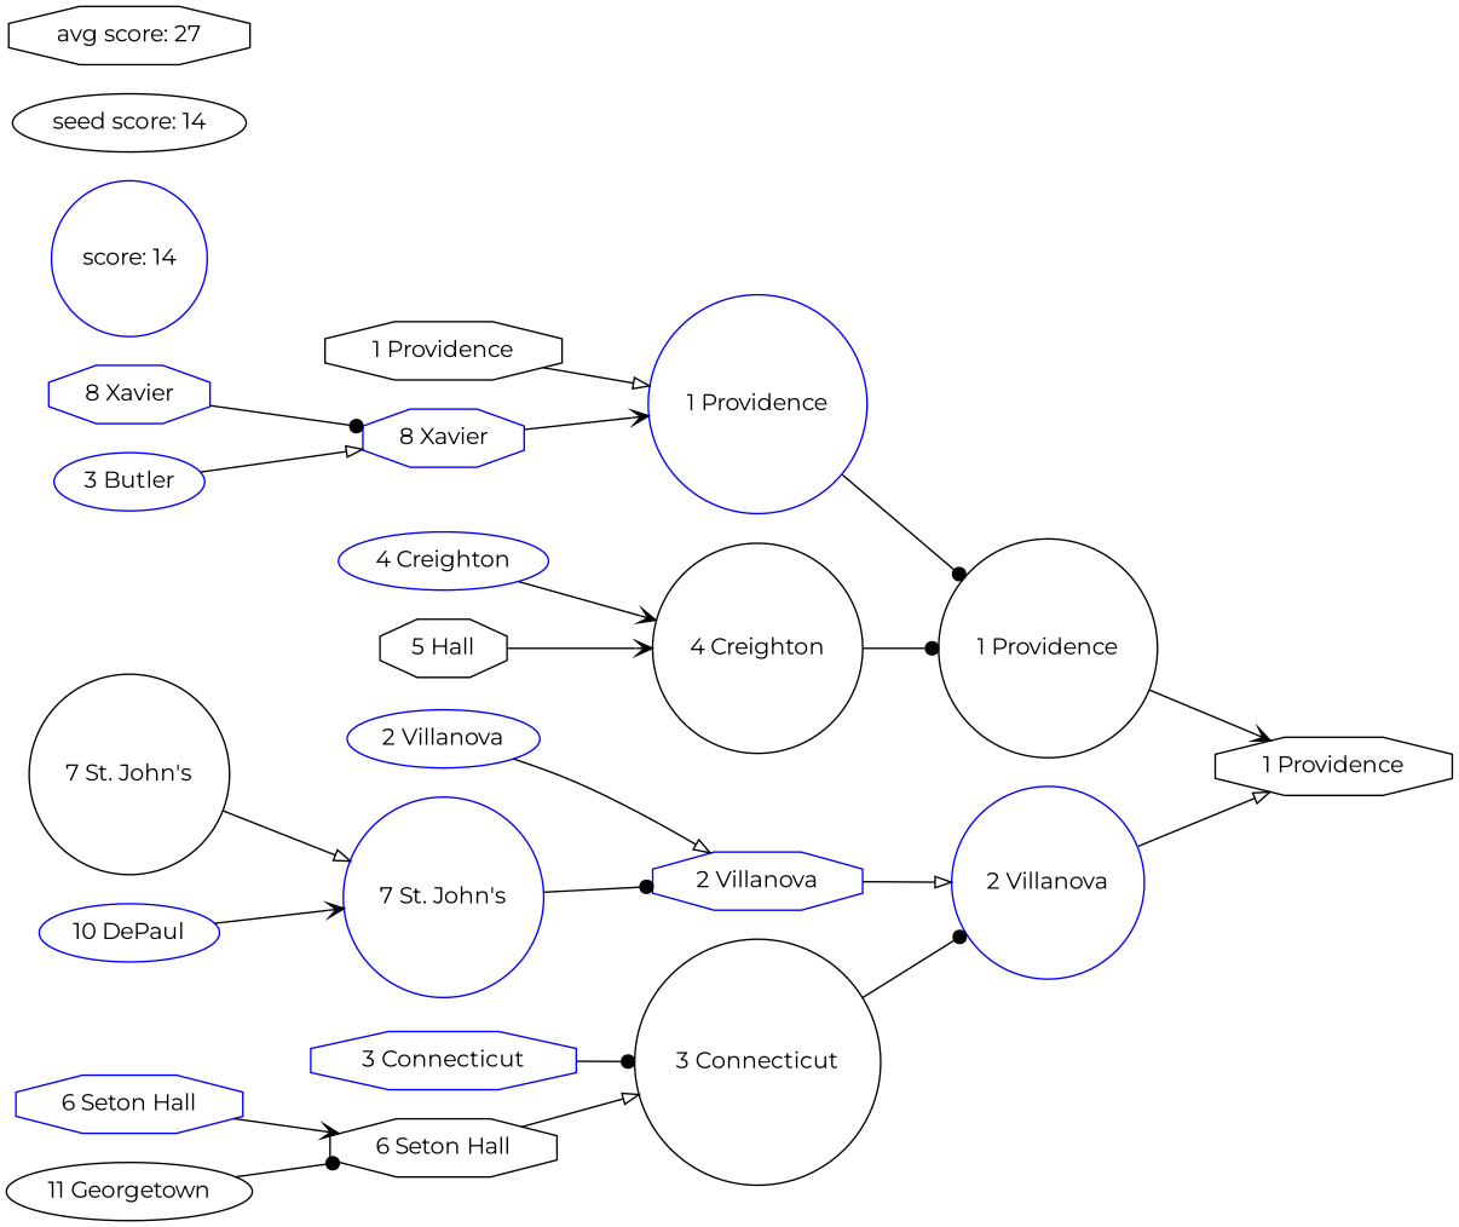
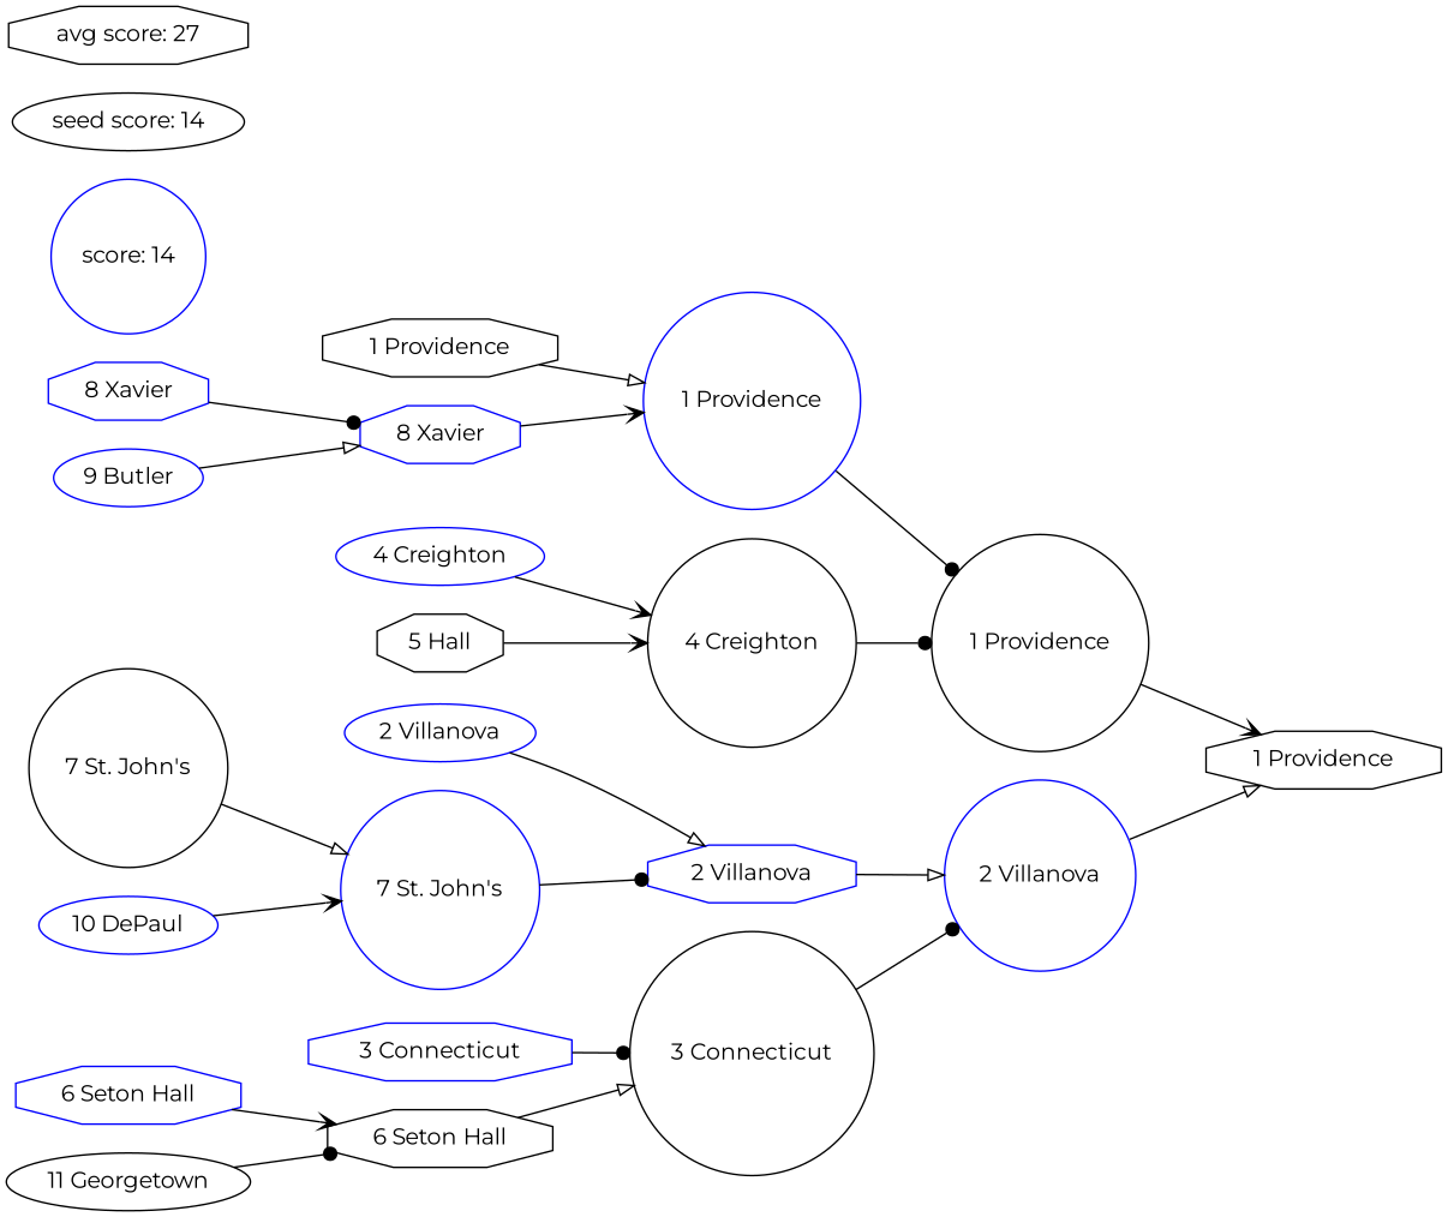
  digraph {
    fontname=Montserrat
    rankdir=LR
    node [color=blue fontname=Montserrat shape=octagon]
    edge [arrowhead=dot fontname=Montserrat]
    n1 [color=black label="1 Providence"]
    n2 [color=black label="1 Providence" shape=circle]
    n3 [label="1 Providence" shape=circle]
    n4 [color=black label="1 Providence"]
    n5 [label="8 Xavier"]
    n6 [label="8 Xavier"]
-   n7 [label="3 Butler" shape=ellipse]
+   n7 [label="9 Butler" shape=ellipse]
    n8 [color=black label="4 Creighton" shape=circle]
    n9 [label="4 Creighton" shape=ellipse]
    n10 [color=black label="5 Hall"]
    n11 [label="2 Villanova" shape=circle]
    n12 [label="2 Villanova"]
    n13 [label="2 Villanova" shape=ellipse]
    n14 [label="7 St. John's" shape=circle]
    n15 [color=black label="7 St. John's" shape=circle]
    n16 [label="10 DePaul" shape=ellipse]
    n17 [color=black label="3 Connecticut" shape=circle]
    n18 [label="3 Connecticut"]
    n19 [color=black label="6 Seton Hall"]
    n20 [label="6 Seton Hall"]
    n21 [color=black label="11 Georgetown" shape=ellipse]
    n22 [label="score: 14" shape=circle]
    n23 [color=black label="seed score: 14" shape=ellipse]
    n24 [color=black label="avg score: 27"]
    n2 -> n1 [arrowhead=vee]
    n3 -> n2
    n4 -> n3 [arrowhead=onormal]
    n5 -> n3 [arrowhead=vee]
    n6 -> n5
    n7 -> n5 [arrowhead=onormal]
    n8 -> n2
    n9 -> n8 [arrowhead=vee]
    n10 -> n8 [arrowhead=vee]
    n11 -> n1 [arrowhead=onormal]
    n12 -> n11 [arrowhead=onormal]
    n13 -> n12 [arrowhead=onormal]
    n14 -> n12
    n15 -> n14 [arrowhead=onormal]
    n16 -> n14 [arrowhead=vee]
    n17 -> n11
    n18 -> n17
    n19 -> n17 [arrowhead=onormal]
    n20 -> n19 [arrowhead=vee]
    n21 -> n19
  }
